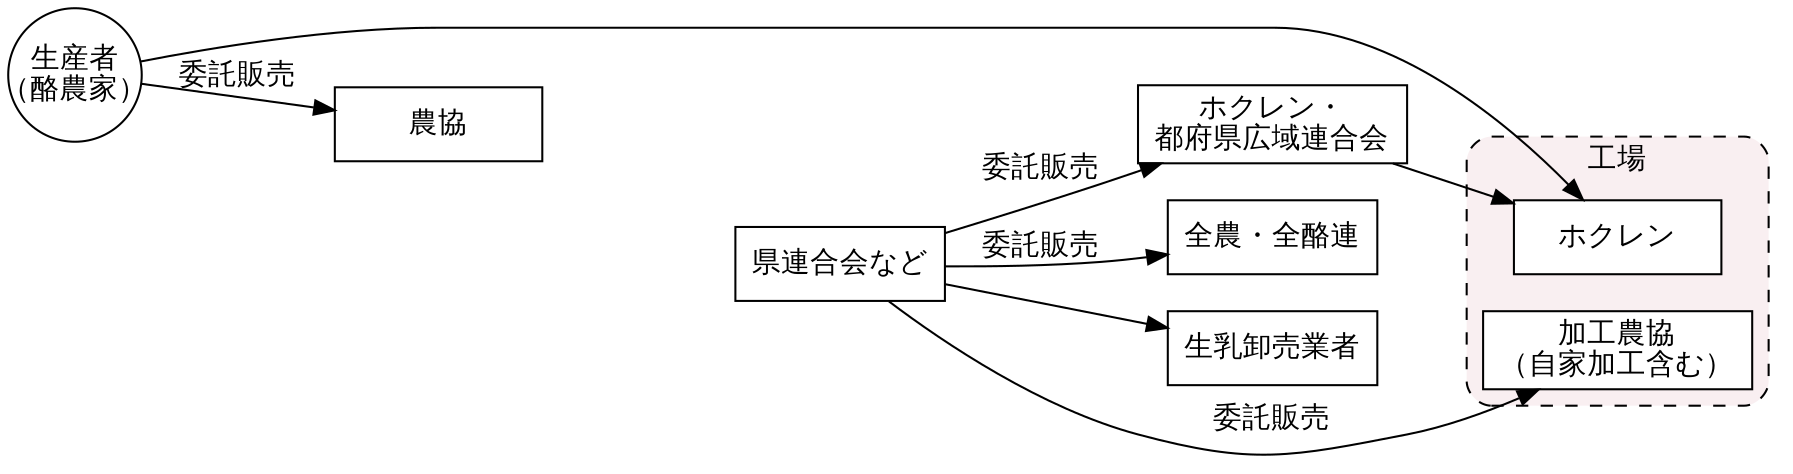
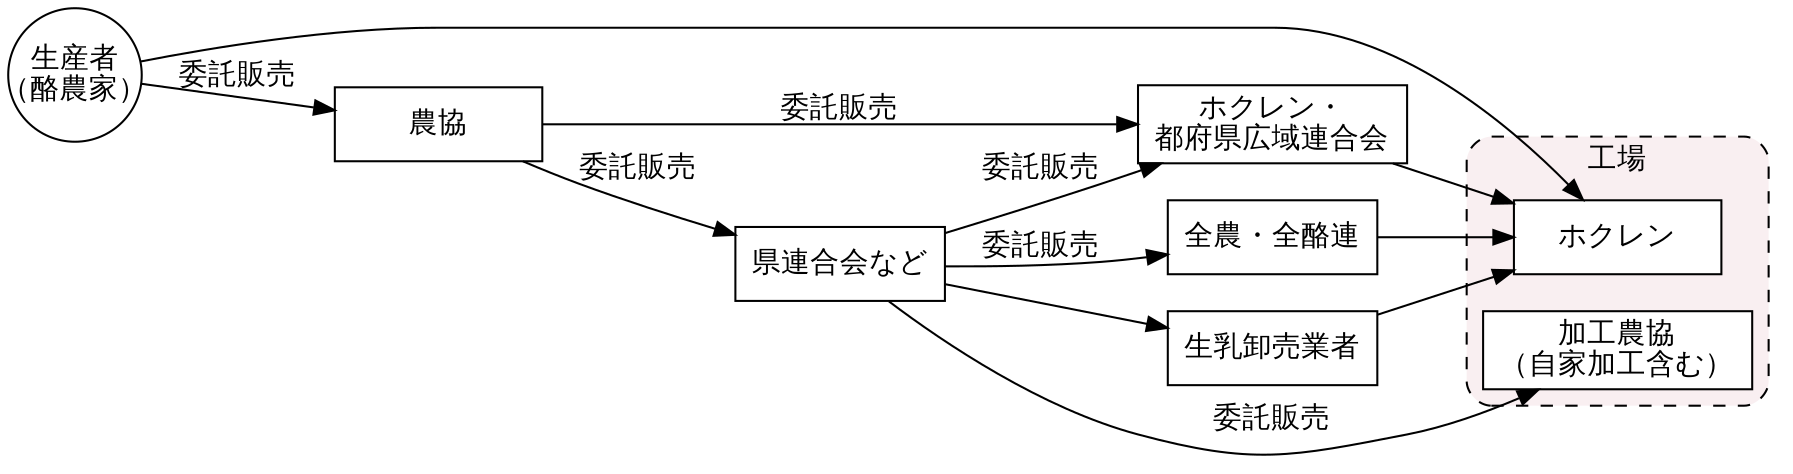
  digraph {
    fontname="Playfair Display"
    rankdir=LR
    node [fillcolor=white fixedsize=false fontname="Playfair Display" shape=box style=filled]
    edge [fontname="Playfair Display"]
    n1 [label="ホクレン" width=1.4]
    "加工農協\n（自家加工含む）" [width=1.4]
    "農協" [width=1.4]
    "ホクレン・\n都府県広域連合会" [width=1.4]
    "県連合会など" [width=1.4]
    "全農・全酪連" [width=1.4]
    "生乳卸売業者" [width=1.4]
    "生産者\n（酪農家）" [fixedsize=true shape=circle width=0.9]
    subgraph cluster_1 {
      bgcolor="#F9EFF1"
      label="工場"
      style="dashed,rounded"
      subgraph sub_2 {
        bgcolor="#F9EFF1"
        label="工場"
        style="dashed,rounded"
        subgraph sub_3 {
          bgcolor="#F9EFF1"
          label="工場"
          rank=same
          style="dashed,rounded"
          n1
          "加工農協\n（自家加工含む）"
        }
      }
    }
+   "農協" -> "ホクレン・\n都府県広域連合会" [label="委託販売"]
+   "農協" -> "県連合会など" [label="委託販売"]
    "ホクレン・\n都府県広域連合会" -> n1
    "県連合会など" -> "加工農協\n（自家加工含む）" [label="委託販売"]
    "県連合会など" -> "ホクレン・\n都府県広域連合会" [label="委託販売"]
    "県連合会など" -> "全農・全酪連" [label="委託販売"]
    "県連合会など" -> "生乳卸売業者"
+   "全農・全酪連" -> n1
+   "生乳卸売業者" -> n1
    "生産者\n（酪農家）" -> n1
    "生産者\n（酪農家）" -> "農協" [label="委託販売"]
  }
